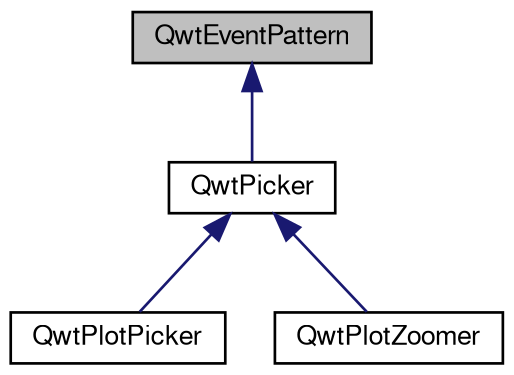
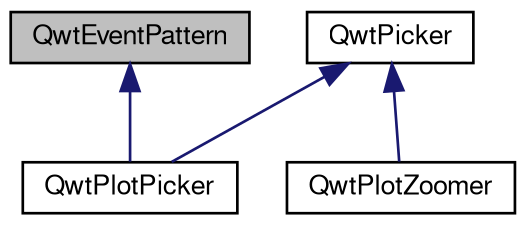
  digraph {
    node [color=black fillcolor=white fontname=FreeSans fontsize=10 shape=record style=filled]
    edge [color=midnightblue dir=back fontname=FreeSans fontsize=10 labelfontname=FreeSans labelfontsize=10 style=solid]
    n1 [fillcolor=grey75 fontcolor=black height=0.2 label=QwtEventPattern width=0.4]
    n2 [height=0.2 label=QwtPicker width=0.4]
    n3 [height=0.2 label=QwtPlotPicker width=0.4]
    n4 [height=0.2 label=QwtPlotZoomer width=0.4]
-   n1 -> n2
+   n1 -> n3
    n2 -> n3
    n2 -> n4
  }
